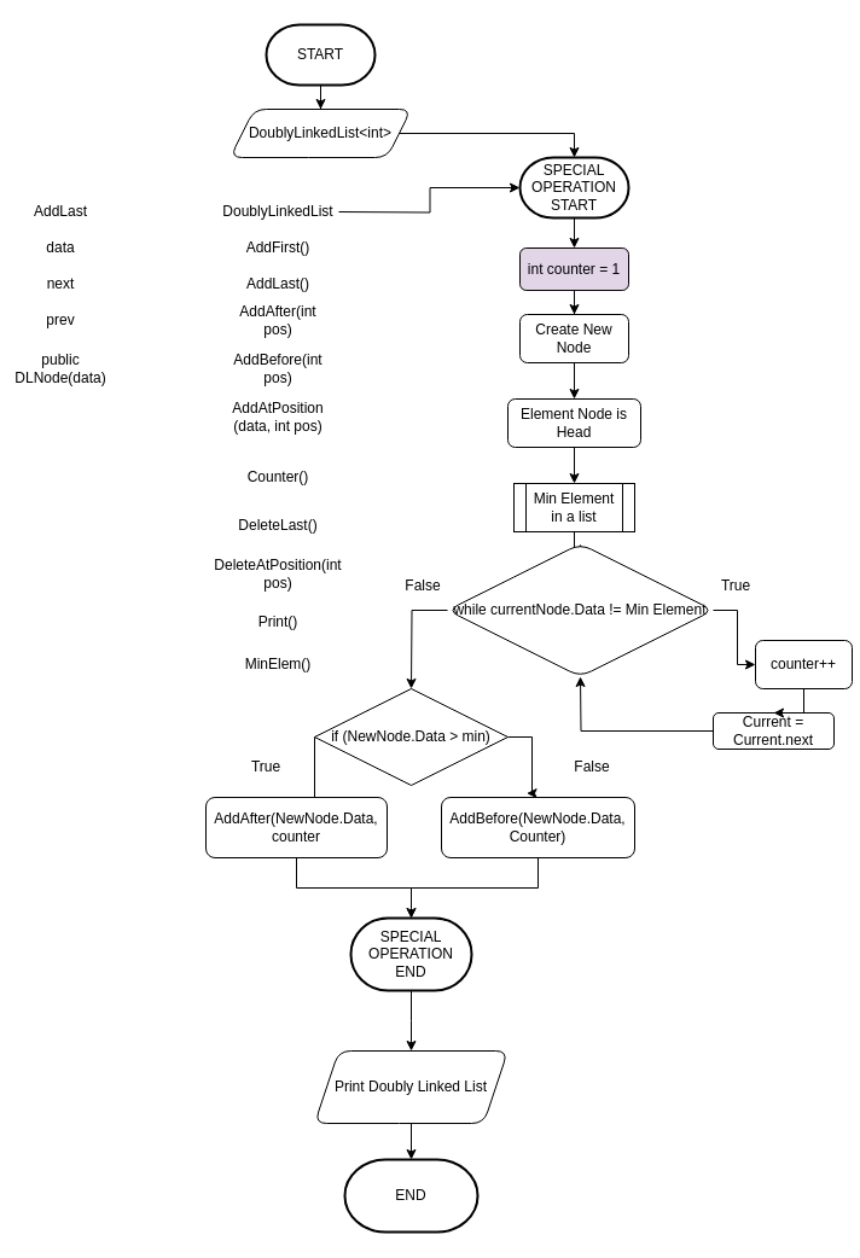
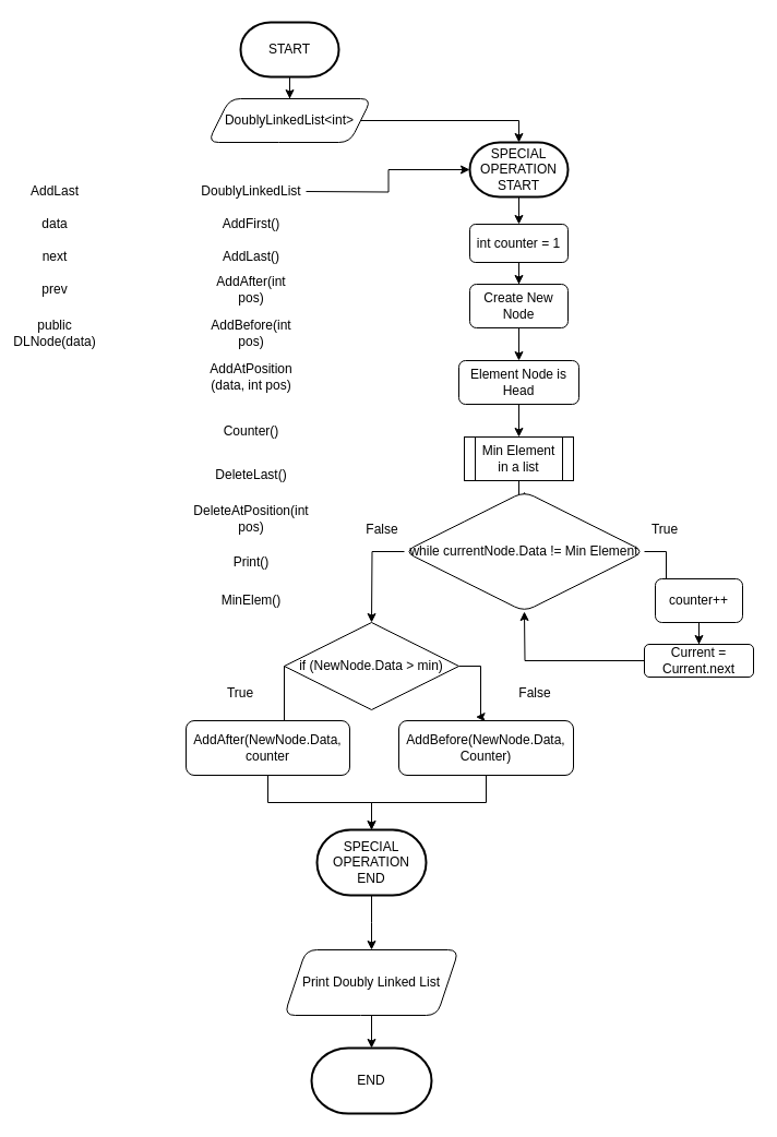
  <mxCell id="0" />
  <mxCell id="1" parent="0" />
  <mxCell id="2" value="AddLast" style="text;html=1;strokeColor=none;fillColor=none;align=center;verticalAlign=middle;whiteSpace=wrap;rounded=0;" vertex="1" parent="1"><mxGeometry x="20" y="160" width="60" height="30" as="geometry" /></mxCell>
  <mxCell id="3" value="data&lt;br&gt;" style="text;html=1;strokeColor=none;fillColor=none;align=center;verticalAlign=middle;whiteSpace=wrap;rounded=0;" vertex="1" parent="1"><mxGeometry x="20" y="190" width="60" height="30" as="geometry" /></mxCell>
  <mxCell id="4" value="next" style="text;html=1;strokeColor=none;fillColor=none;align=center;verticalAlign=middle;whiteSpace=wrap;rounded=0;" vertex="1" parent="1"><mxGeometry x="20" y="220" width="60" height="30" as="geometry" /></mxCell>
  <mxCell id="5" value="prev" style="text;html=1;strokeColor=none;fillColor=none;align=center;verticalAlign=middle;whiteSpace=wrap;rounded=0;" vertex="1" parent="1"><mxGeometry x="20" y="250" width="60" height="30" as="geometry" /></mxCell>
  <mxCell id="6" value="public DLNode(data)" style="text;html=1;strokeColor=none;fillColor=none;align=center;verticalAlign=middle;whiteSpace=wrap;rounded=0;" vertex="1" parent="1"><mxGeometry x="20" y="290" width="60" height="30" as="geometry" /></mxCell>
  <mxCell id="7" style="edgeStyle=orthogonalEdgeStyle;rounded=0;orthogonalLoop=1;jettySize=auto;html=1;" edge="1" parent="1" target="20"><mxGeometry relative="1" as="geometry"><mxPoint x="410" y="160" as="targetPoint" /><mxPoint x="280" y="175" as="sourcePoint" /></mxGeometry></mxCell>
  <mxCell id="8" value="DoublyLinkedList" style="text;html=1;strokeColor=none;fillColor=none;align=center;verticalAlign=middle;whiteSpace=wrap;rounded=0;" vertex="1" parent="1"><mxGeometry x="200" y="160" width="60" height="30" as="geometry" /></mxCell>
  <mxCell id="9" value="AddFirst()" style="text;html=1;strokeColor=none;fillColor=none;align=center;verticalAlign=middle;whiteSpace=wrap;rounded=0;" vertex="1" parent="1"><mxGeometry x="200" y="190" width="60" height="30" as="geometry" /></mxCell>
  <mxCell id="10" value="AddLast()" style="text;html=1;strokeColor=none;fillColor=none;align=center;verticalAlign=middle;whiteSpace=wrap;rounded=0;" vertex="1" parent="1"><mxGeometry x="200" y="220" width="60" height="30" as="geometry" /></mxCell>
  <mxCell id="11" value="AddAfter(int pos)" style="text;html=1;strokeColor=none;fillColor=none;align=center;verticalAlign=middle;whiteSpace=wrap;rounded=0;" vertex="1" parent="1"><mxGeometry x="200" y="250" width="60" height="30" as="geometry" /></mxCell>
  <mxCell id="12" value="AddBefore(int pos)" style="text;html=1;strokeColor=none;fillColor=none;align=center;verticalAlign=middle;whiteSpace=wrap;rounded=0;" vertex="1" parent="1"><mxGeometry x="200" y="290" width="60" height="30" as="geometry" /></mxCell>
  <mxCell id="13" value="AddAtPosition (data, int pos)" style="text;html=1;strokeColor=none;fillColor=none;align=center;verticalAlign=middle;whiteSpace=wrap;rounded=0;" vertex="1" parent="1"><mxGeometry x="200" y="330" width="60" height="30" as="geometry" /></mxCell>
  <mxCell id="14" value="Counter()" style="text;html=1;strokeColor=none;fillColor=none;align=center;verticalAlign=middle;whiteSpace=wrap;rounded=0;" vertex="1" parent="1"><mxGeometry x="200" y="380" width="60" height="30" as="geometry" /></mxCell>
  <mxCell id="15" value="DeleteLast()" style="text;html=1;strokeColor=none;fillColor=none;align=center;verticalAlign=middle;whiteSpace=wrap;rounded=0;" vertex="1" parent="1"><mxGeometry x="200" y="420" width="60" height="30" as="geometry" /></mxCell>
  <mxCell id="16" value="DeleteAtPosition(int pos)" style="text;html=1;strokeColor=none;fillColor=none;align=center;verticalAlign=middle;whiteSpace=wrap;rounded=0;" vertex="1" parent="1"><mxGeometry x="200" y="460" width="60" height="30" as="geometry" /></mxCell>
  <mxCell id="17" value="Print()" style="text;html=1;strokeColor=none;fillColor=none;align=center;verticalAlign=middle;whiteSpace=wrap;rounded=0;" vertex="1" parent="1"><mxGeometry x="200" y="500" width="60" height="30" as="geometry" /></mxCell>
  <mxCell id="18" value="MinElem()" style="text;html=1;strokeColor=none;fillColor=none;align=center;verticalAlign=middle;whiteSpace=wrap;rounded=0;" vertex="1" parent="1"><mxGeometry x="200" y="530" width="60" height="40" as="geometry" /></mxCell>
  <mxCell id="19" value="" style="edgeStyle=orthogonalEdgeStyle;rounded=0;orthogonalLoop=1;jettySize=auto;html=1;" edge="1" parent="1" source="20"><mxGeometry relative="1" as="geometry"><mxPoint x="475.034" y="205" as="targetPoint" /></mxGeometry></mxCell>
  <mxCell id="20" value="SPECIAL OPERATION&lt;br&gt;START" style="strokeWidth=2;html=1;shape=mxgraph.flowchart.terminator;whiteSpace=wrap;rounded=1;" vertex="1" parent="1"><mxGeometry x="430" y="130" width="90" height="50" as="geometry" /></mxCell>
  <mxCell id="21" value="" style="edgeStyle=orthogonalEdgeStyle;rounded=0;orthogonalLoop=1;jettySize=auto;html=1;" edge="1" parent="1" source="22" target="24"><mxGeometry relative="1" as="geometry" /></mxCell>
  <mxCell id="22" value="START" style="strokeWidth=2;html=1;shape=mxgraph.flowchart.terminator;whiteSpace=wrap;rounded=1;" vertex="1" parent="1"><mxGeometry x="220" y="20" width="90" height="50" as="geometry" /></mxCell>
  <mxCell id="23" style="edgeStyle=orthogonalEdgeStyle;rounded=0;orthogonalLoop=1;jettySize=auto;html=1;entryX=0.5;entryY=0;entryDx=0;entryDy=0;entryPerimeter=0;" edge="1" parent="1" source="24" target="20"><mxGeometry relative="1" as="geometry" /></mxCell>
  <mxCell id="24" value="DoublyLinkedList&amp;lt;int&amp;gt;&lt;br&gt;" style="shape=parallelogram;perimeter=parallelogramPerimeter;whiteSpace=wrap;html=1;fixedSize=1;rounded=1;" vertex="1" parent="1"><mxGeometry x="190" y="90" width="150" height="40" as="geometry" /></mxCell>
  <mxCell id="25" value="" style="edgeStyle=orthogonalEdgeStyle;rounded=0;orthogonalLoop=1;jettySize=auto;html=1;" edge="1" parent="1" source="26" target="28"><mxGeometry relative="1" as="geometry" /></mxCell>
- <mxCell id="26" value="int counter = 1" style="rounded=1;whiteSpace=wrap;html=1;fillColor=#e1d5e7;" vertex="1" parent="1"><mxGeometry x="430" y="205" width="90" height="35" as="geometry" /></mxCell>
+ <mxCell id="26" value="int counter = 1" style="rounded=1;whiteSpace=wrap;html=1;" vertex="1" parent="1"><mxGeometry x="430" y="205" width="90" height="35" as="geometry" /></mxCell>
  <mxCell id="27" value="" style="edgeStyle=orthogonalEdgeStyle;rounded=0;orthogonalLoop=1;jettySize=auto;html=1;" edge="1" parent="1" source="28" target="30"><mxGeometry relative="1" as="geometry" /></mxCell>
  <mxCell id="28" value="Create New Node" style="rounded=1;whiteSpace=wrap;html=1;" vertex="1" parent="1"><mxGeometry x="430" y="260" width="90" height="40" as="geometry" /></mxCell>
  <mxCell id="29" value="" style="edgeStyle=orthogonalEdgeStyle;rounded=0;orthogonalLoop=1;jettySize=auto;html=1;" edge="1" parent="1" source="30" target="32"><mxGeometry relative="1" as="geometry" /></mxCell>
  <mxCell id="30" value="Element Node is Head" style="rounded=1;whiteSpace=wrap;html=1;" vertex="1" parent="1"><mxGeometry x="420" y="330" width="110" height="40" as="geometry" /></mxCell>
  <mxCell id="31" value="" style="edgeStyle=orthogonalEdgeStyle;rounded=0;orthogonalLoop=1;jettySize=auto;html=1;" edge="1" parent="1" source="32" target="35"><mxGeometry relative="1" as="geometry" /></mxCell>
  <mxCell id="32" value="Min Element in a list" style="shape=process;whiteSpace=wrap;html=1;backgroundOutline=1;" vertex="1" parent="1"><mxGeometry x="425" y="400" width="100" height="40" as="geometry" /></mxCell>
  <mxCell id="33" value="" style="edgeStyle=orthogonalEdgeStyle;rounded=0;orthogonalLoop=1;jettySize=auto;html=1;" edge="1" parent="1" source="35" target="39"><mxGeometry relative="1" as="geometry" /></mxCell>
  <mxCell id="34" style="edgeStyle=orthogonalEdgeStyle;rounded=0;orthogonalLoop=1;jettySize=auto;html=1;" edge="1" parent="1" source="35"><mxGeometry relative="1" as="geometry"><mxPoint x="340" y="570" as="targetPoint" /></mxGeometry></mxCell>
  <mxCell id="35" value="while currentNode.Data != Min Element" style="rhombus;whiteSpace=wrap;html=1;rounded=1;" vertex="1" parent="1"><mxGeometry x="370" y="450" width="220" height="110" as="geometry" /></mxCell>
  <mxCell id="36" style="edgeStyle=orthogonalEdgeStyle;rounded=0;orthogonalLoop=1;jettySize=auto;html=1;" edge="1" parent="1" source="37"><mxGeometry relative="1" as="geometry"><mxPoint x="480" y="560" as="targetPoint" /></mxGeometry></mxCell>
  <mxCell id="37" value="Current = Current.next" style="whiteSpace=wrap;html=1;rounded=1;" vertex="1" parent="1"><mxGeometry x="590" y="590" width="100" height="30" as="geometry" /></mxCell>
  <mxCell id="38" value="" style="edgeStyle=orthogonalEdgeStyle;rounded=0;orthogonalLoop=1;jettySize=auto;html=1;" edge="1" parent="1" source="39" target="37"><mxGeometry relative="1" as="geometry" /></mxCell>
- <mxCell id="39" value="&lt;span&gt;counter++&lt;/span&gt;" style="whiteSpace=wrap;html=1;rounded=1;" vertex="1" parent="1"><mxGeometry x="625" y="530" width="80" height="40" as="geometry" /></mxCell>
+ <mxCell id="39" value="&lt;span&gt;counter++&lt;/span&gt;" style="whiteSpace=wrap;html=1;rounded=1;" vertex="1" parent="1"><mxGeometry x="600" y="530" width="80" height="40" as="geometry" /></mxCell>
  <mxCell id="40" value="True" style="text;html=1;strokeColor=none;fillColor=none;align=center;verticalAlign=middle;whiteSpace=wrap;rounded=0;" vertex="1" parent="1"><mxGeometry x="579" y="470" width="60" height="30" as="geometry" /></mxCell>
  <mxCell id="41" value="" style="edgeStyle=orthogonalEdgeStyle;rounded=0;orthogonalLoop=1;jettySize=auto;html=1;" edge="1" parent="1" source="43"><mxGeometry relative="1" as="geometry"><mxPoint x="270" y="660.034" as="targetPoint" /><Array as="points"><mxPoint x="260" y="670" /><mxPoint x="270" y="670" /></Array></mxGeometry></mxCell>
  <mxCell id="42" style="edgeStyle=orthogonalEdgeStyle;rounded=0;orthogonalLoop=1;jettySize=auto;html=1;entryX=0.441;entryY=-0.068;entryDx=0;entryDy=0;entryPerimeter=0;" edge="1" parent="1" source="43" target="48"><mxGeometry relative="1" as="geometry"><mxPoint x="440" y="640" as="targetPoint" /><Array as="points"><mxPoint x="440" y="610" /><mxPoint x="440" y="657" /></Array></mxGeometry></mxCell>
  <mxCell id="43" value="if (NewNode.Data &amp;gt; min)" style="rhombus;whiteSpace=wrap;html=1;" vertex="1" parent="1"><mxGeometry x="260" y="570" width="160" height="80" as="geometry" /></mxCell>
  <mxCell id="44" style="edgeStyle=orthogonalEdgeStyle;rounded=0;orthogonalLoop=1;jettySize=auto;html=1;endArrow=open;" edge="1" parent="1" source="45" target="52"><mxGeometry relative="1" as="geometry" /></mxCell>
  <mxCell id="45" value="AddAfter(NewNode.Data, counter" style="rounded=1;whiteSpace=wrap;html=1;" vertex="1" parent="1"><mxGeometry x="170" y="660" width="150" height="50" as="geometry" /></mxCell>
  <mxCell id="46" value="False" style="text;html=1;strokeColor=none;fillColor=none;align=center;verticalAlign=middle;whiteSpace=wrap;rounded=0;" vertex="1" parent="1"><mxGeometry x="320" y="470" width="60" height="30" as="geometry" /></mxCell>
  <mxCell id="47" style="edgeStyle=orthogonalEdgeStyle;rounded=0;orthogonalLoop=1;jettySize=auto;html=1;entryX=0.5;entryY=0;entryDx=0;entryDy=0;entryPerimeter=0;" edge="1" parent="1" source="48" target="52"><mxGeometry relative="1" as="geometry" /></mxCell>
  <mxCell id="48" value="AddBefore(NewNode.Data, Counter)" style="rounded=1;whiteSpace=wrap;html=1;" vertex="1" parent="1"><mxGeometry x="365" y="660" width="160" height="50" as="geometry" /></mxCell>
  <mxCell id="49" value="True" style="text;html=1;strokeColor=none;fillColor=none;align=center;verticalAlign=middle;whiteSpace=wrap;rounded=0;" vertex="1" parent="1"><mxGeometry x="190" y="620" width="60" height="30" as="geometry" /></mxCell>
  <mxCell id="50" value="False" style="text;html=1;strokeColor=none;fillColor=none;align=center;verticalAlign=middle;whiteSpace=wrap;rounded=0;" vertex="1" parent="1"><mxGeometry x="460" y="620" width="60" height="30" as="geometry" /></mxCell>
  <mxCell id="51" value="" style="edgeStyle=orthogonalEdgeStyle;rounded=0;orthogonalLoop=1;jettySize=auto;html=1;" edge="1" parent="1" source="52"><mxGeometry relative="1" as="geometry"><mxPoint x="340" y="870" as="targetPoint" /></mxGeometry></mxCell>
  <mxCell id="52" value="SPECIAL&lt;br&gt;OPERATION&lt;br&gt;END" style="strokeWidth=2;html=1;shape=mxgraph.flowchart.terminator;whiteSpace=wrap;rounded=1;" vertex="1" parent="1"><mxGeometry x="290" y="760" width="100" height="60" as="geometry" /></mxCell>
  <mxCell id="53" value="" style="edgeStyle=orthogonalEdgeStyle;rounded=0;orthogonalLoop=1;jettySize=auto;html=1;" edge="1" parent="1" source="54" target="55"><mxGeometry relative="1" as="geometry" /></mxCell>
  <mxCell id="54" value="Print Doubly Linked List" style="shape=parallelogram;perimeter=parallelogramPerimeter;whiteSpace=wrap;html=1;fixedSize=1;rounded=1;" vertex="1" parent="1"><mxGeometry x="260" y="870" width="160" height="60" as="geometry" /></mxCell>
  <mxCell id="55" value="END" style="strokeWidth=2;html=1;shape=mxgraph.flowchart.terminator;whiteSpace=wrap;rounded=1;" vertex="1" parent="1"><mxGeometry x="285" y="960" width="110" height="60" as="geometry" /></mxCell>
